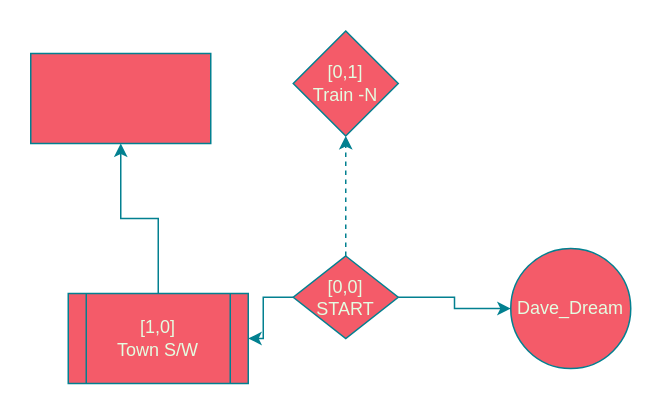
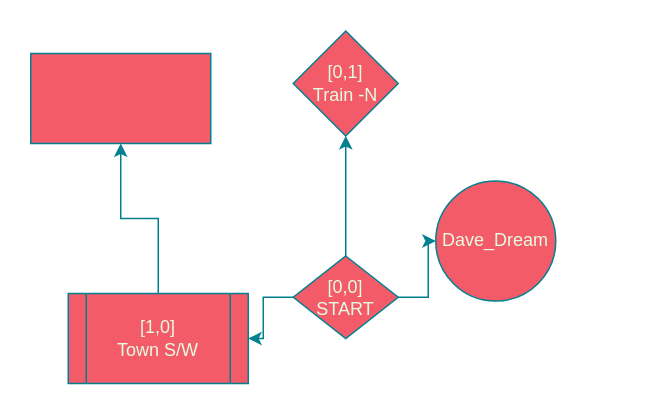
  <mxCell id="0" />
  <mxCell id="1" parent="0" />
  <mxCell id="2" value="" style="edgeStyle=orthogonalEdgeStyle;rounded=0;orthogonalLoop=1;jettySize=auto;html=1;strokeColor=#028090;fontColor=#E4FDE1;fillColor=#F45B69;" edge="1" parent="1" source="5" target="6"><mxGeometry relative="1" as="geometry" /></mxCell>
  <mxCell id="3" value="" style="edgeStyle=orthogonalEdgeStyle;rounded=0;orthogonalLoop=1;jettySize=auto;html=1;strokeColor=#028090;fontColor=#E4FDE1;fillColor=#F45B69;" edge="1" parent="1" source="5" target="8"><mxGeometry relative="1" as="geometry" /></mxCell>
- <mxCell id="4" value="" style="edgeStyle=orthogonalEdgeStyle;rounded=0;orthogonalLoop=1;jettySize=auto;html=1;strokeColor=#028090;fontColor=#E4FDE1;fillColor=#F45B69;dashed=1;" edge="1" parent="1" source="5" target="9"><mxGeometry relative="1" as="geometry" /></mxCell>
+ <mxCell id="4" value="" style="edgeStyle=orthogonalEdgeStyle;rounded=0;orthogonalLoop=1;jettySize=auto;html=1;strokeColor=#028090;fontColor=#E4FDE1;fillColor=#F45B69;" edge="1" parent="1" source="5" target="9"><mxGeometry relative="1" as="geometry" /></mxCell>
  <mxCell id="5" value="[0,0]&lt;div&gt;START&lt;/div&gt;" style="rhombus;whiteSpace=wrap;html=1;strokeColor=#028090;fontColor=#E4FDE1;fillColor=#F45B69;" vertex="1" parent="1"><mxGeometry x="195" y="170" width="70" height="55" as="geometry" /></mxCell>
- <mxCell id="6" value="Dave_Dream" style="ellipse;whiteSpace=wrap;html=1;fillColor=#F45B69;strokeColor=#028090;fontColor=#E4FDE1;" vertex="1" parent="1"><mxGeometry x="340" y="165" width="80" height="80" as="geometry" /></mxCell>
+ <mxCell id="6" value="Dave_Dream" style="ellipse;whiteSpace=wrap;html=1;fillColor=#F45B69;strokeColor=#028090;fontColor=#E4FDE1;" vertex="1" parent="1"><mxGeometry x="290" y="120" width="80" height="80" as="geometry" /></mxCell>
  <mxCell id="7" value="" style="edgeStyle=orthogonalEdgeStyle;rounded=0;orthogonalLoop=1;jettySize=auto;html=1;strokeColor=#028090;fontColor=#E4FDE1;fillColor=#F45B69;" edge="1" parent="1" source="8" target="10"><mxGeometry relative="1" as="geometry" /></mxCell>
  <mxCell id="8" value="&lt;div&gt;[1,0]&lt;/div&gt;Town S/W" style="shape=process;whiteSpace=wrap;html=1;backgroundOutline=1;fillColor=#F45B69;strokeColor=#028090;fontColor=#E4FDE1;" vertex="1" parent="1"><mxGeometry x="45" y="195" width="120" height="60" as="geometry" /></mxCell>
  <mxCell id="9" value="[0,1]&lt;div&gt;Train -N&lt;/div&gt;" style="rhombus;whiteSpace=wrap;html=1;strokeColor=#028090;fontColor=#E4FDE1;fillColor=#F45B69;" vertex="1" parent="1"><mxGeometry x="195" y="20" width="70" height="70" as="geometry" /></mxCell>
  <mxCell id="10" value="" style="whiteSpace=wrap;html=1;fillColor=#F45B69;strokeColor=#028090;fontColor=#E4FDE1;" vertex="1" parent="1"><mxGeometry x="20" y="35" width="120" height="60" as="geometry" /></mxCell>
